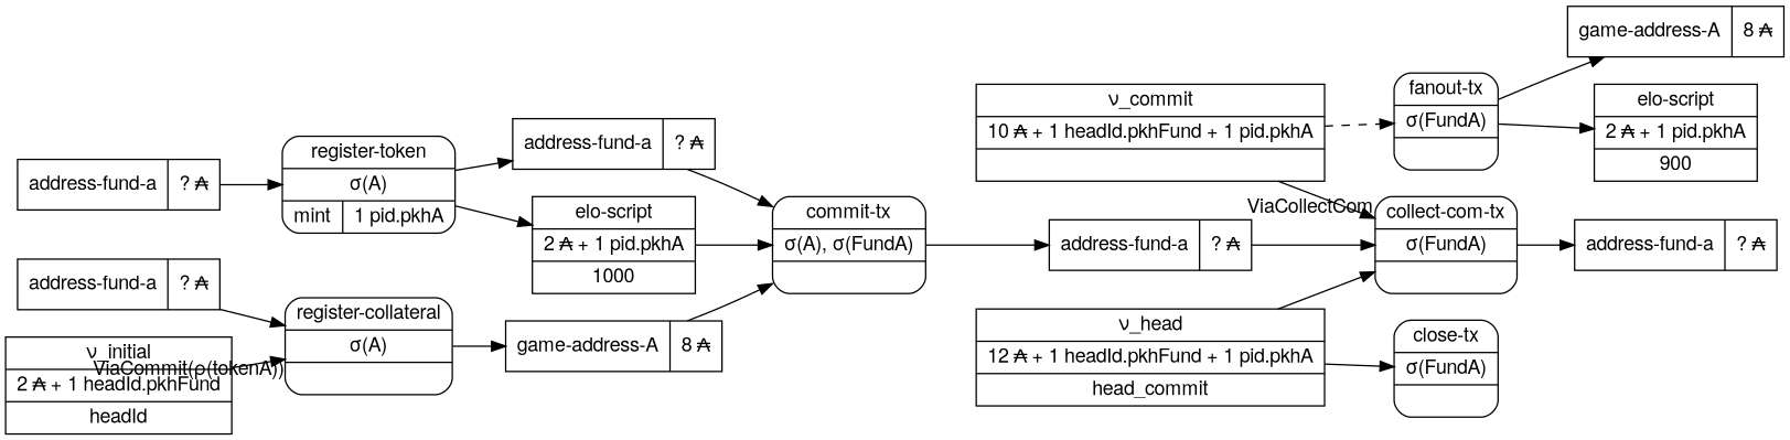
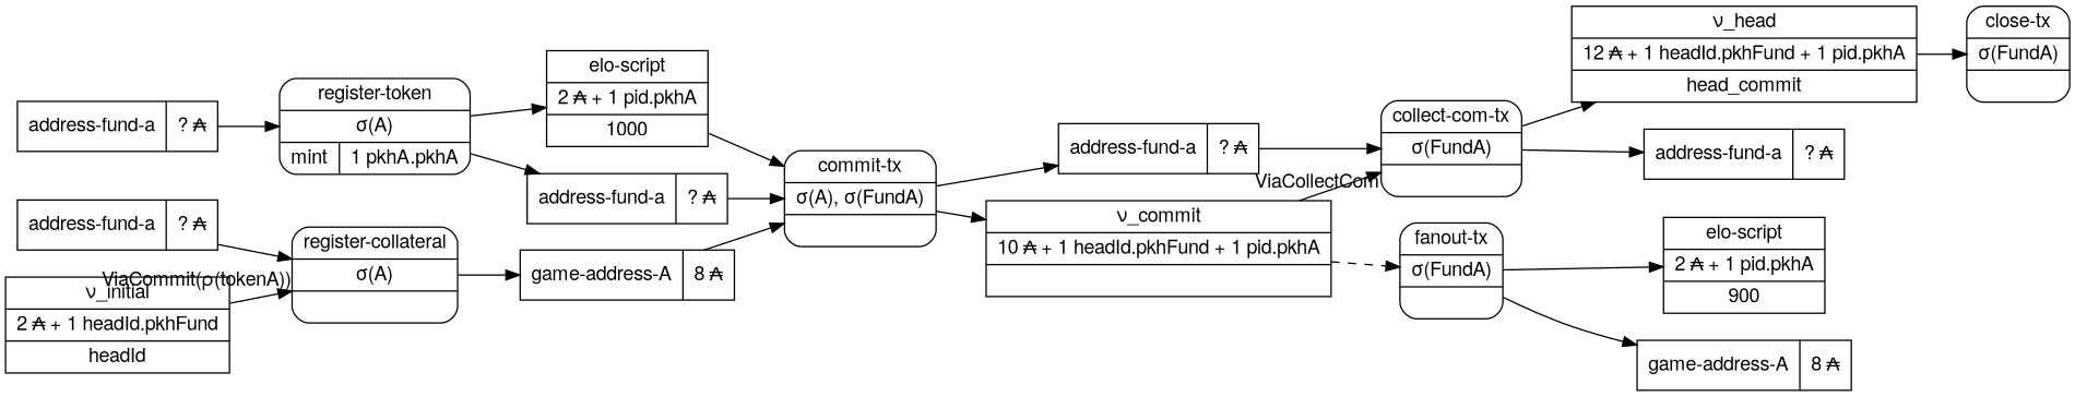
  digraph {
    fontname="Helvetica,Arial,sans-serif"
    rankdir=LR
    node [fontname="Helvetica,Arial,sans-serif" shape=record]
    edge [fontname="Helvetica,Arial,sans-serif"]
    n1 [label="{game-address-A | 8 ₳ }"]
    n2 [label="commit-tx | σ(A), σ(FundA) | " shape=Mrecord]
    n3 [label="ν_commit | 10 ₳ + 1 headId.pkhFund + 1 pid.pkhA | <utxo> "]
    n4 [label="{address-fund-a | ? ₳}"]
    n5 [label="elo-script | 2 ₳ + 1 pid.pkhA | 1000 "]
-   n6 [label="register-token | σ(A) | {mint | 1 pid.pkhA}" shape=Mrecord]
+   n6 [label="register-token | σ(A) | {mint | 1 pkhA.pkhA}" shape=Mrecord]
    n7 [label="{address-fund-a | ? ₳}"]
    n8 [label="{address-fund-a | ? ₳}"]
    n9 [label="{address-fund-a | ? ₳}"]
    n10 [label="register-collateral | σ(A) | " shape=Mrecord]
    n11 [label="ν_initial | 2 ₳ + 1 headId.pkhFund | headId "]
    n12 [label="collect-com-tx | σ(FundA) | " shape=Mrecord]
    n13 [label="fanout-tx | σ(FundA) | " shape=Mrecord]
    n14 [label="ν_head | 12 ₳ + 1 headId.pkhFund + 1 pid.pkhA | head_commit "]
    n15 [label="{address-fund-a | ? ₳ }"]
    n16 [label="close-tx | σ(FundA) | " shape=Mrecord]
    n17 [label="elo-script | 2 ₳ + 1 pid.pkhA | 900 "]
    n18 [label="{game-address-A | 8 ₳ }"]
    n1 -> n2
+   n2 -> n3
    n2 -> n4
    n3 -> n12 [headlabel=ViaCollectCom]
    n3 -> n13 [style=dashed]
    n4 -> n12
    n5 -> n2
    n6 -> n5
    n6 -> n7
    n7 -> n2
    n8 -> n6
    n9 -> n10
    n10 -> n1
    n11 -> n10 [headlabel="ViaCommit(ρ(tokenA))"]
-   n14 -> n12
+   n12 -> n14
    n12 -> n15
    n13 -> n17
    n13 -> n18
    n14 -> n16
  }
